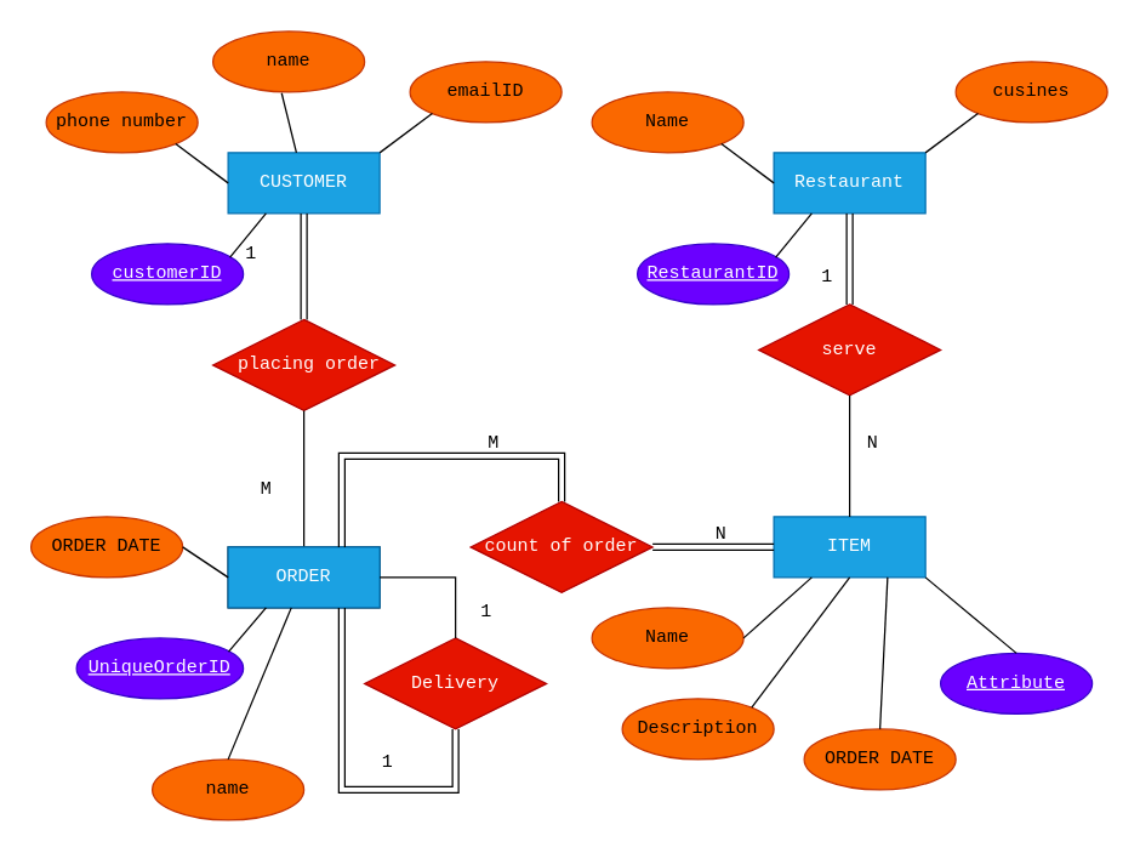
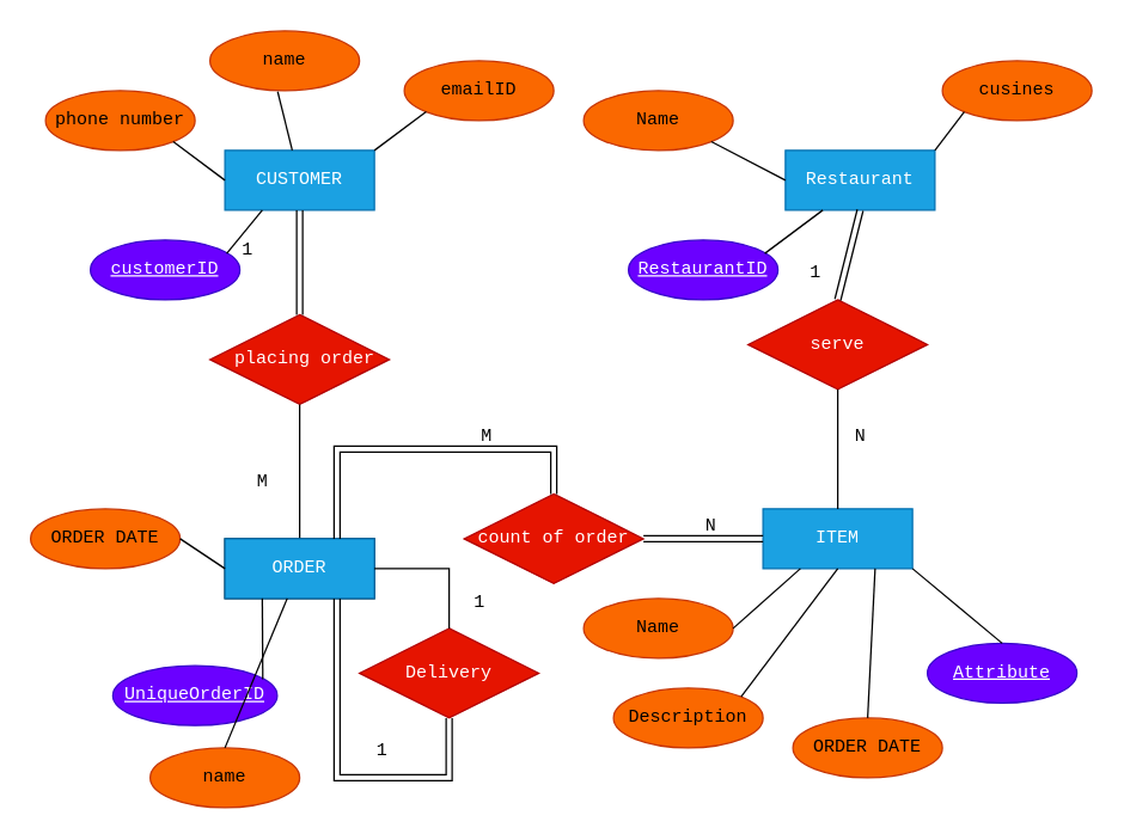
  <mxCell id="0" />
  <mxCell id="1" parent="0" />
  <mxCell id="2" value="CUSTOMER" style="whiteSpace=wrap;html=1;align=center;fontFamily=Courier New;fillColor=#1ba1e2;fontColor=#ffffff;strokeColor=#006EAF;" parent="1" vertex="1"><mxGeometry x="150" y="100" width="100" height="40" as="geometry" /></mxCell>
  <mxCell id="3" value="ORDER" style="whiteSpace=wrap;html=1;align=center;strokeColor=default;verticalAlign=middle;fontFamily=Courier New;fontSize=12;fontColor=default;fillColor=default;" parent="1" vertex="1"><mxGeometry x="150" y="360" width="100" height="40" as="geometry" /></mxCell>
  <mxCell id="4" value="ITEM" style="whiteSpace=wrap;html=1;align=center;strokeColor=#006EAF;verticalAlign=middle;fontFamily=Courier New;fontSize=12;fontColor=#ffffff;fillColor=#1ba1e2;" parent="1" vertex="1"><mxGeometry x="510" y="340" width="100" height="40" as="geometry" /></mxCell>
  <mxCell id="5" value="&amp;nbsp;placing order" style="shape=rhombus;perimeter=rhombusPerimeter;whiteSpace=wrap;html=1;align=center;strokeColor=#B20000;verticalAlign=middle;fontFamily=Courier New;fontSize=12;fontColor=#ffffff;fillColor=#e51400;" parent="1" vertex="1"><mxGeometry x="140" y="210" width="120" height="60" as="geometry" /></mxCell>
  <mxCell id="6" value="serve" style="shape=rhombus;perimeter=rhombusPerimeter;whiteSpace=wrap;html=1;align=center;strokeColor=#B20000;verticalAlign=middle;fontFamily=Courier New;fontSize=12;fontColor=#ffffff;fillColor=#e51400;" parent="1" vertex="1"><mxGeometry x="500" y="200" width="120" height="60" as="geometry" /></mxCell>
  <mxCell id="7" value="count of order" style="shape=rhombus;perimeter=rhombusPerimeter;whiteSpace=wrap;html=1;align=center;strokeColor=#B20000;verticalAlign=middle;fontFamily=Courier New;fontSize=12;fontColor=#ffffff;fillColor=#e51400;" parent="1" vertex="1"><mxGeometry x="310" y="330" width="120" height="60" as="geometry" /></mxCell>
  <mxCell id="8" value="Delivery" style="shape=rhombus;perimeter=rhombusPerimeter;whiteSpace=wrap;html=1;align=center;strokeColor=#B20000;verticalAlign=middle;fontFamily=Courier New;fontSize=12;fontColor=#ffffff;fillColor=#e51400;" parent="1" vertex="1"><mxGeometry x="240" y="420" width="120" height="60" as="geometry" /></mxCell>
  <mxCell id="9" value="" style="endArrow=none;html=1;rounded=0;fontFamily=Courier New;fontSize=12;fontColor=default;exitX=0.5;exitY=1;exitDx=0;exitDy=0;entryX=0.5;entryY=0;entryDx=0;entryDy=0;" parent="1" source="5" target="3" edge="1"><mxGeometry relative="1" as="geometry"><mxPoint x="400" y="240" as="sourcePoint" /><mxPoint x="210" y="360" as="targetPoint" /></mxGeometry></mxCell>
  <mxCell id="10" value="M" style="resizable=0;html=1;whiteSpace=wrap;align=right;verticalAlign=bottom;strokeColor=default;fontFamily=Courier New;fontSize=12;fontColor=default;fillColor=default;" parent="9" connectable="0" vertex="1"><mxGeometry x="1" relative="1" as="geometry"><mxPoint x="-20" y="-30" as="offset" /></mxGeometry></mxCell>
  <mxCell id="11" value="" style="shape=link;html=1;rounded=0;fontFamily=Courier New;fontSize=12;fontColor=default;entryX=0.5;entryY=0;entryDx=0;entryDy=0;exitX=0.5;exitY=1;exitDx=0;exitDy=0;" parent="1" source="2" target="5" edge="1"><mxGeometry relative="1" as="geometry"><mxPoint x="250" y="140" as="sourcePoint" /><mxPoint x="450" y="250" as="targetPoint" /></mxGeometry></mxCell>
  <mxCell id="12" value="1" style="resizable=0;html=1;whiteSpace=wrap;align=right;verticalAlign=bottom;strokeColor=default;fontFamily=Courier New;fontSize=12;fontColor=default;fillColor=default;" parent="11" connectable="0" vertex="1"><mxGeometry x="1" relative="1" as="geometry"><mxPoint x="-30" y="-35" as="offset" /></mxGeometry></mxCell>
  <mxCell id="13" value="name" style="ellipse;whiteSpace=wrap;html=1;align=center;strokeColor=#C73500;verticalAlign=middle;fontFamily=Courier New;fontSize=12;fontColor=#000000;fillColor=#fa6800;" parent="1" vertex="1"><mxGeometry x="140" y="20" width="100" height="40" as="geometry" /></mxCell>
  <mxCell id="14" value="emailID" style="ellipse;whiteSpace=wrap;html=1;align=center;strokeColor=#C73500;verticalAlign=middle;fontFamily=Courier New;fontSize=12;fontColor=#000000;fillColor=#fa6800;" parent="1" vertex="1"><mxGeometry x="270" y="40" width="100" height="40" as="geometry" /></mxCell>
  <mxCell id="15" value="phone number" style="ellipse;whiteSpace=wrap;html=1;align=center;strokeColor=#C73500;verticalAlign=middle;fontFamily=Courier New;fontSize=12;fontColor=#000000;fillColor=#fa6800;" parent="1" vertex="1"><mxGeometry x="30" y="60" width="100" height="40" as="geometry" /></mxCell>
  <mxCell id="16" value="customerID" style="ellipse;whiteSpace=wrap;html=1;align=center;fontStyle=4;strokeColor=#3700CC;verticalAlign=middle;fontFamily=Courier New;fontSize=12;fontColor=#ffffff;fillColor=#6a00ff;" parent="1" vertex="1"><mxGeometry x="60" y="160" width="100" height="40" as="geometry" /></mxCell>
  <mxCell id="17" value="" style="endArrow=none;html=1;rounded=0;fontFamily=Courier New;fontSize=12;fontColor=default;exitX=0.912;exitY=0.225;exitDx=0;exitDy=0;exitPerimeter=0;entryX=0.25;entryY=1;entryDx=0;entryDy=0;" parent="1" source="16" target="2" edge="1"><mxGeometry relative="1" as="geometry"><mxPoint x="140" y="170" as="sourcePoint" /><mxPoint x="300" y="170" as="targetPoint" /></mxGeometry></mxCell>
  <mxCell id="18" value="" style="endArrow=none;html=1;rounded=0;fontFamily=Courier New;fontSize=12;fontColor=default;exitX=0;exitY=0.5;exitDx=0;exitDy=0;entryX=1;entryY=1;entryDx=0;entryDy=0;" parent="1" source="2" target="15" edge="1"><mxGeometry relative="1" as="geometry"><mxPoint x="151" y="169" as="sourcePoint" /><mxPoint x="185" y="150" as="targetPoint" /></mxGeometry></mxCell>
  <mxCell id="19" value="" style="endArrow=none;html=1;rounded=0;fontFamily=Courier New;fontSize=12;fontColor=default;entryX=0.453;entryY=1.017;entryDx=0;entryDy=0;entryPerimeter=0;" parent="1" source="2" target="13" edge="1"><mxGeometry relative="1" as="geometry"><mxPoint x="160" y="130" as="sourcePoint" /><mxPoint x="125" y="104" as="targetPoint" /></mxGeometry></mxCell>
  <mxCell id="20" value="" style="endArrow=none;html=1;rounded=0;fontFamily=Courier New;fontSize=12;fontColor=default;entryX=0;entryY=1;entryDx=0;entryDy=0;exitX=1;exitY=0;exitDx=0;exitDy=0;" parent="1" source="2" target="14" edge="1"><mxGeometry relative="1" as="geometry"><mxPoint x="205" y="110" as="sourcePoint" /><mxPoint x="195" y="71" as="targetPoint" /></mxGeometry></mxCell>
- <mxCell id="21" value="Restaurant" style="whiteSpace=wrap;html=1;align=center;fontFamily=Courier New;fillColor=#1ba1e2;fontColor=#ffffff;strokeColor=#006EAF;" parent="1" vertex="1"><mxGeometry x="510" y="100" width="100" height="40" as="geometry" /></mxCell>
+ <mxCell id="21" value="Restaurant" style="whiteSpace=wrap;html=1;align=center;fontFamily=Courier New;fillColor=#1ba1e2;fontColor=#ffffff;strokeColor=#006EAF;" parent="1" vertex="1"><mxGeometry x="525" y="100" width="100" height="40" as="geometry" /></mxCell>
  <mxCell id="22" value="cusines" style="ellipse;whiteSpace=wrap;html=1;align=center;strokeColor=#C73500;verticalAlign=middle;fontFamily=Courier New;fontSize=12;fontColor=#000000;fillColor=#fa6800;" parent="1" vertex="1"><mxGeometry x="630" y="40" width="100" height="40" as="geometry" /></mxCell>
  <mxCell id="23" value="Name" style="ellipse;whiteSpace=wrap;html=1;align=center;strokeColor=#C73500;verticalAlign=middle;fontFamily=Courier New;fontSize=12;fontColor=#000000;fillColor=#fa6800;" parent="1" vertex="1"><mxGeometry x="390" y="60" width="100" height="40" as="geometry" /></mxCell>
  <mxCell id="24" value="RestaurantID" style="ellipse;whiteSpace=wrap;html=1;align=center;fontStyle=4;strokeColor=#3700CC;verticalAlign=middle;fontFamily=Courier New;fontSize=12;fontColor=#ffffff;fillColor=#6a00ff;" parent="1" vertex="1"><mxGeometry x="420" y="160" width="100" height="40" as="geometry" /></mxCell>
  <mxCell id="25" value="" style="endArrow=none;html=1;rounded=0;fontFamily=Courier New;fontSize=12;fontColor=default;exitX=0.912;exitY=0.225;exitDx=0;exitDy=0;exitPerimeter=0;entryX=0.25;entryY=1;entryDx=0;entryDy=0;" parent="1" source="24" target="21" edge="1"><mxGeometry relative="1" as="geometry"><mxPoint x="500" y="170" as="sourcePoint" /><mxPoint x="660" y="170" as="targetPoint" /></mxGeometry></mxCell>
  <mxCell id="26" value="" style="endArrow=none;html=1;rounded=0;fontFamily=Courier New;fontSize=12;fontColor=default;exitX=0;exitY=0.5;exitDx=0;exitDy=0;entryX=1;entryY=1;entryDx=0;entryDy=0;" parent="1" source="21" target="23" edge="1"><mxGeometry relative="1" as="geometry"><mxPoint x="511" y="169" as="sourcePoint" /><mxPoint x="545" y="150" as="targetPoint" /></mxGeometry></mxCell>
  <mxCell id="27" value="" style="endArrow=none;html=1;rounded=0;fontFamily=Courier New;fontSize=12;fontColor=default;entryX=0;entryY=1;entryDx=0;entryDy=0;exitX=1;exitY=0;exitDx=0;exitDy=0;" parent="1" source="21" target="22" edge="1"><mxGeometry relative="1" as="geometry"><mxPoint x="565" y="110" as="sourcePoint" /><mxPoint x="555" y="71" as="targetPoint" /></mxGeometry></mxCell>
  <mxCell id="28" value="" style="shape=link;html=1;rounded=0;fontFamily=Courier New;fontSize=12;fontColor=default;entryX=0.5;entryY=0;entryDx=0;entryDy=0;exitX=0.5;exitY=1;exitDx=0;exitDy=0;" parent="1" source="21" target="6" edge="1"><mxGeometry relative="1" as="geometry"><mxPoint x="380" y="240" as="sourcePoint" /><mxPoint x="540" y="240" as="targetPoint" /></mxGeometry></mxCell>
  <mxCell id="29" value="1" style="resizable=0;html=1;whiteSpace=wrap;align=right;verticalAlign=bottom;strokeColor=default;fontFamily=Courier New;fontSize=12;fontColor=default;fillColor=default;" parent="28" connectable="0" vertex="1"><mxGeometry x="1" relative="1" as="geometry"><mxPoint x="-10" y="-10" as="offset" /></mxGeometry></mxCell>
  <mxCell id="30" value="" style="endArrow=none;html=1;rounded=0;fontFamily=Courier New;fontSize=12;fontColor=default;entryX=0.5;entryY=1;entryDx=0;entryDy=0;exitX=0.5;exitY=0;exitDx=0;exitDy=0;" parent="1" source="4" target="6" edge="1"><mxGeometry relative="1" as="geometry"><mxPoint x="380" y="240" as="sourcePoint" /><mxPoint x="540" y="240" as="targetPoint" /></mxGeometry></mxCell>
  <mxCell id="31" value="N" style="resizable=0;html=1;whiteSpace=wrap;align=right;verticalAlign=bottom;strokeColor=default;fontFamily=Courier New;fontSize=12;fontColor=default;fillColor=default;" parent="30" connectable="0" vertex="1"><mxGeometry x="1" relative="1" as="geometry"><mxPoint x="20" y="40" as="offset" /></mxGeometry></mxCell>
  <mxCell id="32" value="ORDER" style="whiteSpace=wrap;html=1;align=center;fontFamily=Courier New;fillColor=#1ba1e2;fontColor=#ffffff;strokeColor=#006EAF;" parent="1" vertex="1"><mxGeometry x="150" y="360" width="100" height="40" as="geometry" /></mxCell>
  <mxCell id="33" value="name" style="ellipse;whiteSpace=wrap;html=1;align=center;strokeColor=#C73500;verticalAlign=middle;fontFamily=Courier New;fontSize=12;fontColor=#000000;fillColor=#fa6800;" parent="1" vertex="1"><mxGeometry x="100" y="500" width="100" height="40" as="geometry" /></mxCell>
  <mxCell id="34" value="ORDER DATE" style="ellipse;whiteSpace=wrap;html=1;align=center;strokeColor=#C73500;verticalAlign=middle;fontFamily=Courier New;fontSize=12;fontColor=#000000;fillColor=#fa6800;" parent="1" vertex="1"><mxGeometry x="20" y="340" width="100" height="40" as="geometry" /></mxCell>
- <mxCell id="35" value="UniqueOrderID" style="ellipse;whiteSpace=wrap;html=1;align=center;fontStyle=4;strokeColor=#3700CC;verticalAlign=middle;fontFamily=Courier New;fontSize=12;fontColor=#ffffff;fillColor=#6a00ff;" parent="1" vertex="1"><mxGeometry x="50" y="420" width="110" height="40" as="geometry" /></mxCell>
+ <mxCell id="35" value="UniqueOrderID" style="ellipse;whiteSpace=wrap;html=1;align=center;fontStyle=4;strokeColor=#3700CC;verticalAlign=middle;fontFamily=Courier New;fontSize=12;fontColor=#ffffff;fillColor=#6a00ff;" parent="1" vertex="1"><mxGeometry x="75" y="445" width="110" height="40" as="geometry" /></mxCell>
  <mxCell id="36" value="" style="endArrow=none;html=1;rounded=0;fontFamily=Courier New;fontSize=12;fontColor=default;exitX=0.912;exitY=0.225;exitDx=0;exitDy=0;exitPerimeter=0;entryX=0.25;entryY=1;entryDx=0;entryDy=0;" parent="1" source="35" target="32" edge="1"><mxGeometry relative="1" as="geometry"><mxPoint x="140" y="430" as="sourcePoint" /><mxPoint x="300" y="430" as="targetPoint" /></mxGeometry></mxCell>
  <mxCell id="37" value="" style="endArrow=none;html=1;rounded=0;fontFamily=Courier New;fontSize=12;fontColor=default;exitX=0;exitY=0.5;exitDx=0;exitDy=0;entryX=1;entryY=0.5;entryDx=0;entryDy=0;" parent="1" source="32" target="34" edge="1"><mxGeometry relative="1" as="geometry"><mxPoint x="151" y="429" as="sourcePoint" /><mxPoint x="185" y="410" as="targetPoint" /></mxGeometry></mxCell>
  <mxCell id="38" value="" style="endArrow=none;html=1;rounded=0;fontFamily=Courier New;fontSize=12;fontColor=default;entryX=0.5;entryY=0;entryDx=0;entryDy=0;" parent="1" source="32" target="33" edge="1"><mxGeometry relative="1" as="geometry"><mxPoint x="160" y="390" as="sourcePoint" /><mxPoint x="160" y="500" as="targetPoint" /></mxGeometry></mxCell>
  <mxCell id="39" value="" style="endArrow=none;html=1;rounded=0;fontFamily=Courier New;fontSize=12;fontColor=default;entryX=0.5;entryY=0;entryDx=0;entryDy=0;exitX=1;exitY=0.5;exitDx=0;exitDy=0;" parent="1" source="32" target="8" edge="1"><mxGeometry relative="1" as="geometry"><mxPoint x="205" y="370" as="sourcePoint" /><mxPoint x="285" y="334" as="targetPoint" /><Array as="points"><mxPoint x="300" y="380" /></Array></mxGeometry></mxCell>
  <mxCell id="40" value="1" style="text;html=1;align=center;verticalAlign=middle;resizable=0;points=[];autosize=1;strokeColor=none;fillColor=none;fontFamily=Courier New;fontSize=12;fontColor=default;" parent="1" vertex="1"><mxGeometry x="305" y="388" width="30" height="30" as="geometry" /></mxCell>
  <mxCell id="41" value="" style="shape=link;html=1;rounded=0;fontFamily=Courier New;fontSize=12;fontColor=default;entryX=0.5;entryY=1;entryDx=0;entryDy=0;exitX=0.75;exitY=1;exitDx=0;exitDy=0;" parent="1" source="32" target="8" edge="1"><mxGeometry relative="1" as="geometry"><mxPoint x="190" y="250" as="sourcePoint" /><mxPoint x="350" y="250" as="targetPoint" /><Array as="points"><mxPoint x="225" y="520" /><mxPoint x="300" y="520" /></Array></mxGeometry></mxCell>
  <mxCell id="42" value="1" style="resizable=0;html=1;whiteSpace=wrap;align=right;verticalAlign=bottom;strokeColor=default;fontFamily=Courier New;fontSize=12;fontColor=default;fillColor=default;" parent="41" connectable="0" vertex="1"><mxGeometry x="1" relative="1" as="geometry"><mxPoint x="-40" y="30" as="offset" /></mxGeometry></mxCell>
  <mxCell id="43" value="Name" style="ellipse;whiteSpace=wrap;html=1;align=center;strokeColor=#C73500;verticalAlign=middle;fontFamily=Courier New;fontSize=12;fontColor=#000000;fillColor=#fa6800;" parent="1" vertex="1"><mxGeometry x="390" y="400" width="100" height="40" as="geometry" /></mxCell>
  <mxCell id="44" value="" style="endArrow=none;html=1;rounded=0;fontFamily=Courier New;fontSize=12;fontColor=default;exitX=0.25;exitY=1;exitDx=0;exitDy=0;entryX=1;entryY=0.5;entryDx=0;entryDy=0;" parent="1" source="4" target="43" edge="1"><mxGeometry relative="1" as="geometry"><mxPoint x="520" y="440" as="sourcePoint" /><mxPoint x="555" y="470" as="targetPoint" /></mxGeometry></mxCell>
  <mxCell id="45" value="Description" style="ellipse;whiteSpace=wrap;html=1;align=center;strokeColor=#C73500;verticalAlign=middle;fontFamily=Courier New;fontSize=12;fontColor=#000000;fillColor=#fa6800;" parent="1" vertex="1"><mxGeometry x="410" y="460" width="100" height="40" as="geometry" /></mxCell>
  <mxCell id="46" value="" style="endArrow=none;html=1;rounded=0;fontFamily=Courier New;fontSize=12;fontColor=default;entryX=1;entryY=0;entryDx=0;entryDy=0;exitX=0.5;exitY=1;exitDx=0;exitDy=0;" parent="1" source="4" target="45" edge="1"><mxGeometry relative="1" as="geometry"><mxPoint x="560" y="370" as="sourcePoint" /><mxPoint x="575" y="530" as="targetPoint" /></mxGeometry></mxCell>
  <mxCell id="47" value="ORDER DATE" style="ellipse;whiteSpace=wrap;html=1;align=center;strokeColor=#C73500;verticalAlign=middle;fontFamily=Courier New;fontSize=12;fontColor=#000000;fillColor=#fa6800;" parent="1" vertex="1"><mxGeometry x="530" y="480" width="100" height="40" as="geometry" /></mxCell>
  <mxCell id="48" value="" style="endArrow=none;html=1;rounded=0;fontFamily=Courier New;fontSize=12;fontColor=default;exitX=0.75;exitY=1;exitDx=0;exitDy=0;entryX=0.5;entryY=0;entryDx=0;entryDy=0;" parent="1" source="4" target="47" edge="1"><mxGeometry relative="1" as="geometry"><mxPoint x="690" y="520" as="sourcePoint" /><mxPoint x="725" y="550" as="targetPoint" /></mxGeometry></mxCell>
  <mxCell id="49" value="Attribute" style="ellipse;whiteSpace=wrap;html=1;align=center;fontStyle=4;strokeColor=#3700CC;verticalAlign=middle;fontFamily=Courier New;fontSize=12;fontColor=#ffffff;fillColor=#6a00ff;" parent="1" vertex="1"><mxGeometry x="620" y="430" width="100" height="40" as="geometry" /></mxCell>
  <mxCell id="50" value="" style="endArrow=none;html=1;rounded=0;fontFamily=Courier New;fontSize=12;fontColor=default;entryX=0.5;entryY=0;entryDx=0;entryDy=0;exitX=1;exitY=1;exitDx=0;exitDy=0;" parent="1" source="4" target="49" edge="1"><mxGeometry relative="1" as="geometry"><mxPoint x="310" y="380" as="sourcePoint" /><mxPoint x="470" y="380" as="targetPoint" /></mxGeometry></mxCell>
  <mxCell id="51" value="" style="shape=link;html=1;rounded=0;fontFamily=Courier New;fontSize=12;fontColor=default;exitX=0.75;exitY=0;exitDx=0;exitDy=0;entryX=0.5;entryY=0;entryDx=0;entryDy=0;" parent="1" source="32" target="7" edge="1"><mxGeometry relative="1" as="geometry"><mxPoint x="310" y="380" as="sourcePoint" /><mxPoint x="320" y="290" as="targetPoint" /><Array as="points"><mxPoint x="225" y="300" /><mxPoint x="370" y="300" /></Array></mxGeometry></mxCell>
  <mxCell id="52" value="M" style="resizable=0;html=1;whiteSpace=wrap;align=right;verticalAlign=bottom;strokeColor=default;fontFamily=Courier New;fontSize=12;fontColor=default;fillColor=default;" parent="51" connectable="0" vertex="1"><mxGeometry x="1" relative="1" as="geometry"><mxPoint x="-40" y="-30" as="offset" /></mxGeometry></mxCell>
  <mxCell id="53" value="" style="shape=link;html=1;rounded=0;fontFamily=Courier New;fontSize=12;fontColor=default;entryX=0;entryY=0.5;entryDx=0;entryDy=0;exitX=1;exitY=0.5;exitDx=0;exitDy=0;" parent="1" source="7" target="4" edge="1"><mxGeometry relative="1" as="geometry"><mxPoint x="310" y="380" as="sourcePoint" /><mxPoint x="470" y="380" as="targetPoint" /></mxGeometry></mxCell>
  <mxCell id="54" value="N" style="resizable=0;html=1;whiteSpace=wrap;align=right;verticalAlign=bottom;strokeColor=default;fontFamily=Courier New;fontSize=12;fontColor=default;fillColor=default;" parent="53" connectable="0" vertex="1"><mxGeometry x="1" relative="1" as="geometry"><mxPoint x="-30" as="offset" /></mxGeometry></mxCell>
